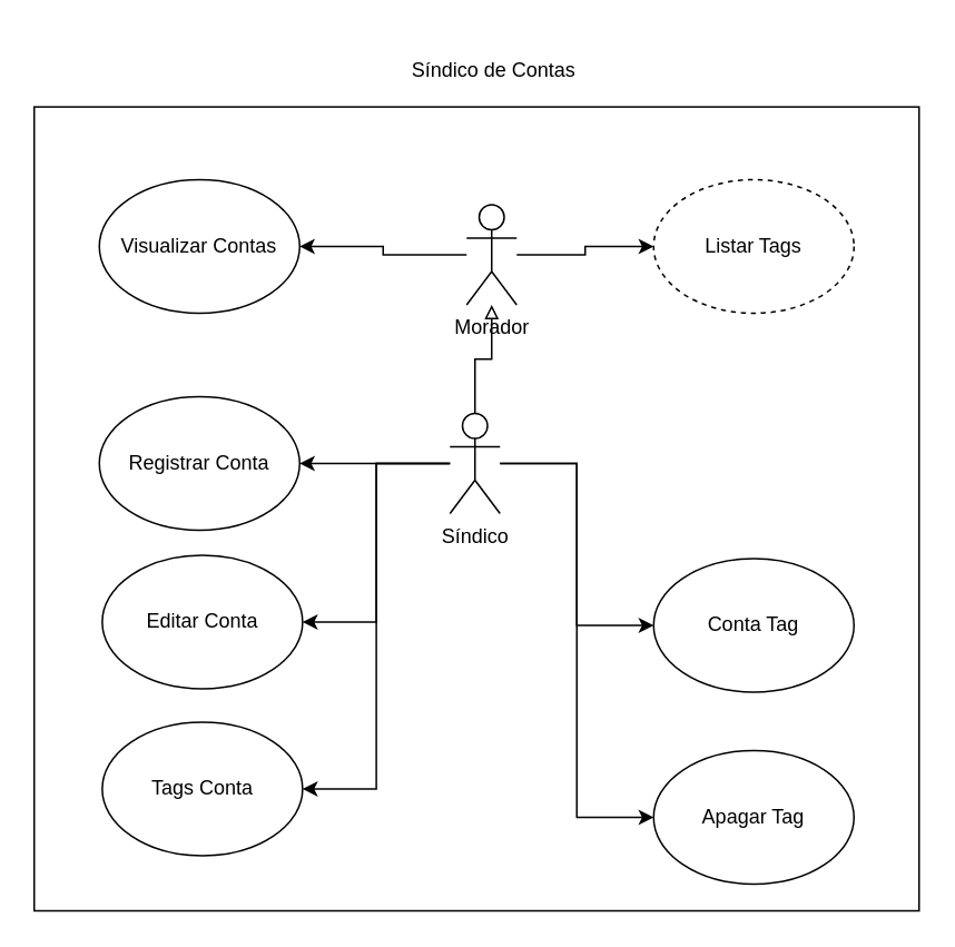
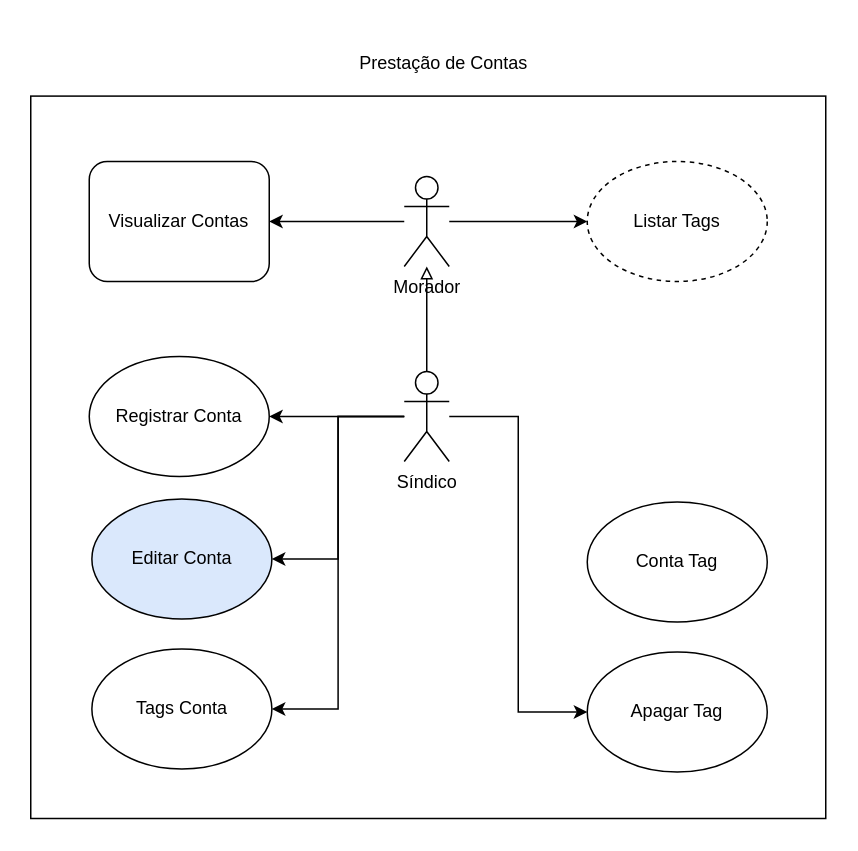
  <mxCell id="0" />
  <mxCell id="1" parent="0" />
  <mxCell id="2" value="" style="group" vertex="1" connectable="0" parent="1"><mxGeometry x="20" y="20" width="530" height="525" as="geometry" /></mxCell>
  <mxCell id="3" value="" style="rounded=0;whiteSpace=wrap;html=1;container=0;" vertex="1" parent="2"><mxGeometry y="43.403" width="530" height="481.597" as="geometry" /></mxCell>
- <mxCell id="4" value="Síndico de Contas" style="text;html=1;align=center;verticalAlign=middle;whiteSpace=wrap;rounded=0;container=0;" vertex="1" parent="2"><mxGeometry x="95.888" width="359.145" height="43.402" as="geometry" /></mxCell>
+ <mxCell id="4" value="Prestação de Contas" style="text;html=1;align=center;verticalAlign=middle;whiteSpace=wrap;rounded=0;container=0;" vertex="1" parent="2"><mxGeometry x="95.888" width="359.145" height="43.402" as="geometry" /></mxCell>
  <mxCell id="5" style="edgeStyle=orthogonalEdgeStyle;rounded=0;orthogonalLoop=1;jettySize=auto;html=1;endArrow=block;endFill=0;" edge="1" parent="1" source="11" target="14"><mxGeometry relative="1" as="geometry" /></mxCell>
  <mxCell id="6" style="edgeStyle=orthogonalEdgeStyle;rounded=0;orthogonalLoop=1;jettySize=auto;html=1;" edge="1" parent="1" source="11" target="15"><mxGeometry relative="1" as="geometry" /></mxCell>
  <mxCell id="7" style="edgeStyle=orthogonalEdgeStyle;rounded=0;orthogonalLoop=1;jettySize=auto;html=1;entryX=1;entryY=0.5;entryDx=0;entryDy=0;" edge="1" parent="1" source="11" target="18"><mxGeometry relative="1" as="geometry" /></mxCell>
  <mxCell id="8" style="edgeStyle=orthogonalEdgeStyle;rounded=0;orthogonalLoop=1;jettySize=auto;html=1;entryX=1;entryY=0.5;entryDx=0;entryDy=0;" edge="1" parent="1" source="11" target="17"><mxGeometry relative="1" as="geometry" /></mxCell>
- <mxCell id="9" style="edgeStyle=orthogonalEdgeStyle;rounded=0;orthogonalLoop=1;jettySize=auto;html=1;entryX=0;entryY=0.5;entryDx=0;entryDy=0;" edge="1" parent="1" source="11" target="19"><mxGeometry relative="1" as="geometry" /></mxCell>
  <mxCell id="10" style="edgeStyle=orthogonalEdgeStyle;rounded=0;orthogonalLoop=1;jettySize=auto;html=1;entryX=0;entryY=0.5;entryDx=0;entryDy=0;" edge="1" parent="1" source="11" target="20"><mxGeometry relative="1" as="geometry" /></mxCell>
  <mxCell id="11" value="Síndico" style="shape=umlActor;verticalLabelPosition=bottom;verticalAlign=top;html=1;outlineConnect=0;container=0;" parent="1" vertex="1"><mxGeometry x="269" y="247" width="30" height="60" as="geometry" /></mxCell>
  <mxCell id="12" style="edgeStyle=orthogonalEdgeStyle;rounded=0;orthogonalLoop=1;jettySize=auto;html=1;entryX=1;entryY=0.5;entryDx=0;entryDy=0;" edge="1" parent="1" source="14" target="16"><mxGeometry relative="1" as="geometry" /></mxCell>
  <mxCell id="13" style="edgeStyle=orthogonalEdgeStyle;rounded=0;orthogonalLoop=1;jettySize=auto;html=1;entryX=0;entryY=0.5;entryDx=0;entryDy=0;" edge="1" parent="1" source="14" target="21"><mxGeometry relative="1" as="geometry" /></mxCell>
- <mxCell id="14" value="Morador" style="shape=umlActor;verticalLabelPosition=bottom;verticalAlign=top;html=1;outlineConnect=0;container=0;" parent="1" vertex="1"><mxGeometry x="279" y="122" width="30" height="60" as="geometry" /></mxCell>
+ <mxCell id="14" value="Morador" style="shape=umlActor;verticalLabelPosition=bottom;verticalAlign=top;html=1;outlineConnect=0;container=0;" parent="1" vertex="1"><mxGeometry x="269" y="117" width="30" height="60" as="geometry" /></mxCell>
  <mxCell id="15" value="Registrar Conta" style="ellipse;whiteSpace=wrap;html=1;container=0;" parent="1" vertex="1"><mxGeometry x="59" y="237" width="120" height="80" as="geometry" /></mxCell>
- <mxCell id="16" value="Visualizar Contas" style="ellipse;whiteSpace=wrap;html=1;container=0;" vertex="1" parent="1"><mxGeometry x="59" y="107" width="120" height="80" as="geometry" /></mxCell>
+ <mxCell id="16" value="Visualizar Contas" style="whiteSpace=wrap;html=1;container=0;rounded=1;" vertex="1" parent="1"><mxGeometry x="59" y="107" width="120" height="80" as="geometry" /></mxCell>
  <mxCell id="17" value="Tags Conta" style="ellipse;whiteSpace=wrap;html=1;container=0;" vertex="1" parent="1"><mxGeometry x="60.75" y="432" width="120" height="80" as="geometry" /></mxCell>
- <mxCell id="18" value="Editar Conta" style="ellipse;whiteSpace=wrap;html=1;container=0;" vertex="1" parent="1"><mxGeometry x="60.75" y="332" width="120" height="80" as="geometry" /></mxCell>
+ <mxCell id="18" value="Editar Conta" style="ellipse;whiteSpace=wrap;html=1;container=0;fillColor=#dae8fc;" vertex="1" parent="1"><mxGeometry x="60.75" y="332" width="120" height="80" as="geometry" /></mxCell>
  <mxCell id="19" value="Conta Tag" style="ellipse;whiteSpace=wrap;html=1;container=0;" vertex="1" parent="1"><mxGeometry x="391" y="334" width="120" height="80" as="geometry" /></mxCell>
- <mxCell id="20" value="Apagar Tag" style="ellipse;whiteSpace=wrap;html=1;container=0;" vertex="1" parent="1"><mxGeometry x="391" y="449" width="120" height="80" as="geometry" /></mxCell>
+ <mxCell id="20" value="Apagar Tag" style="ellipse;whiteSpace=wrap;html=1;container=0;" vertex="1" parent="1"><mxGeometry x="391" y="434" width="120" height="80" as="geometry" /></mxCell>
  <mxCell id="21" value="Listar Tags" style="ellipse;whiteSpace=wrap;html=1;container=0;dashed=1;" vertex="1" parent="1"><mxGeometry x="391" y="107" width="120" height="80" as="geometry" /></mxCell>
